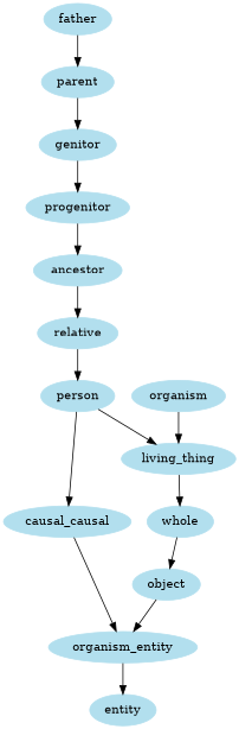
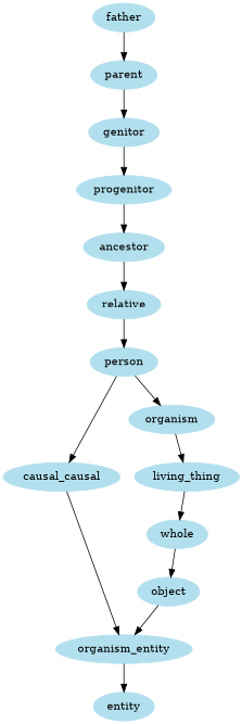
  digraph {
    node [color=lightblue2 style=filled]
    father
    parent
    genitor
    progenitor
    ancestor
    relative
    person
    n8 [label=causal_causal]
    organism
    n10 [label=organism_entity]
    living_thing
    entity
    whole
    object
    father -> parent
    parent -> genitor
    genitor -> progenitor
    progenitor -> ancestor
    ancestor -> relative
    relative -> person
    person -> n8
-   person -> living_thing
+   person -> organism
    n8 -> n10
    organism -> living_thing
    n10 -> entity
    living_thing -> whole
    whole -> object
    object -> n10
  }
